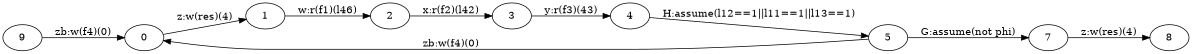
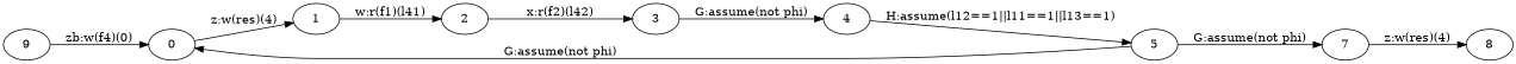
  digraph {
    rankdir=LR
    node [fixedsize=false regular=false]
    edge [constraint=true decorate=false labelfloat=false]
    n1 [label=0]
    n2 [label=1]
    n3 [label=2]
    n4 [label=3]
    n5 [label=4]
    n6 [label=5]
    n7 [label=7]
    n8 [label=8]
    n9 [label=9]
    n1 -> n2 [label="z:w(res)(4)"]
-   n2 -> n3 [label="w:r(f1)(l46)"]
+   n2 -> n3 [label="w:r(f1)(l41)"]
    n3 -> n4 [label="x:r(f2)(l42)"]
-   n4 -> n5 [label="y:r(f3)(43)"]
+   n4 -> n5 [label="G:assume(not phi)"]
    n5 -> n6 [label="H:assume(l12==1||l11==1||l13==1)"]
-   n6 -> n1 [label="zb:w(f4)(0)"]
+   n6 -> n1 [label="G:assume(not phi)"]
    n6 -> n7 [label="G:assume(not phi)"]
    n7 -> n8 [label="z:w(res)(4)"]
    n9 -> n1 [label="zb:w(f4)(0)"]
  }
